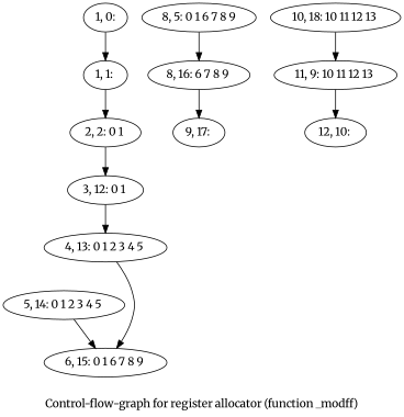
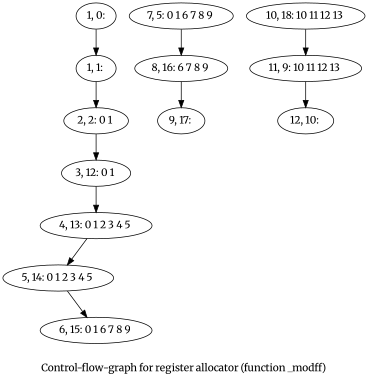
  digraph {
    fontname=Merriweather
    label="Control-flow-graph for register allocator (function _modff)"
    node [fontname=Merriweather]
    edge [fontname=Merriweather]
    n1 [label="1, 0:"]
    n2 [label="1, 1: "]
    n3 [label="2, 2: 0 1 "]
    n4 [label="3, 12: 0 1 "]
    n5 [label="4, 13: 0 1 2 3 4 5 "]
    n6 [label="5, 14: 0 1 2 3 4 5 "]
    n7 [label="6, 15: 0 1 6 7 8 9 "]
-   n8 [label="8, 5: 0 1 6 7 8 9"]
+   n8 [label="7, 5: 0 1 6 7 8 9 "]
    n9 [label="8, 16: 6 7 8 9 "]
    n10 [label="9, 17: "]
    n11 [label="10, 18: 10 11 12 13 "]
    n12 [label="11, 9: 10 11 12 13 "]
    n13 [label="12, 10: "]
    n1 -> n2
    n2 -> n3
    n3 -> n4
    n4 -> n5
-   n5 -> n7
+   n5 -> n6
    n6 -> n7
    n8 -> n9
    n9 -> n10
    n11 -> n12
    n12 -> n13
  }
